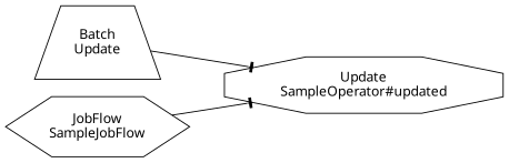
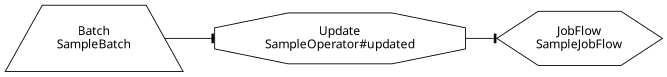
  digraph {
    fontname="Noto Sans"
    rankdir=LR
    node [fontname="Noto Sans"]
    edge [arrowhead=tee fontname="Noto Sans"]
-   n1 [label="Batch\nUpdate" shape=trapezium]
+   n1 [label="Batch\nSampleBatch" shape=trapezium]
    n2 [label="Update\nSampleOperator#updated" shape=octagon]
    n3 [label="JobFlow\nSampleJobFlow" shape=hexagon]
    n1 -> n2
-   n3 -> n2
+   n2 -> n3
  }
